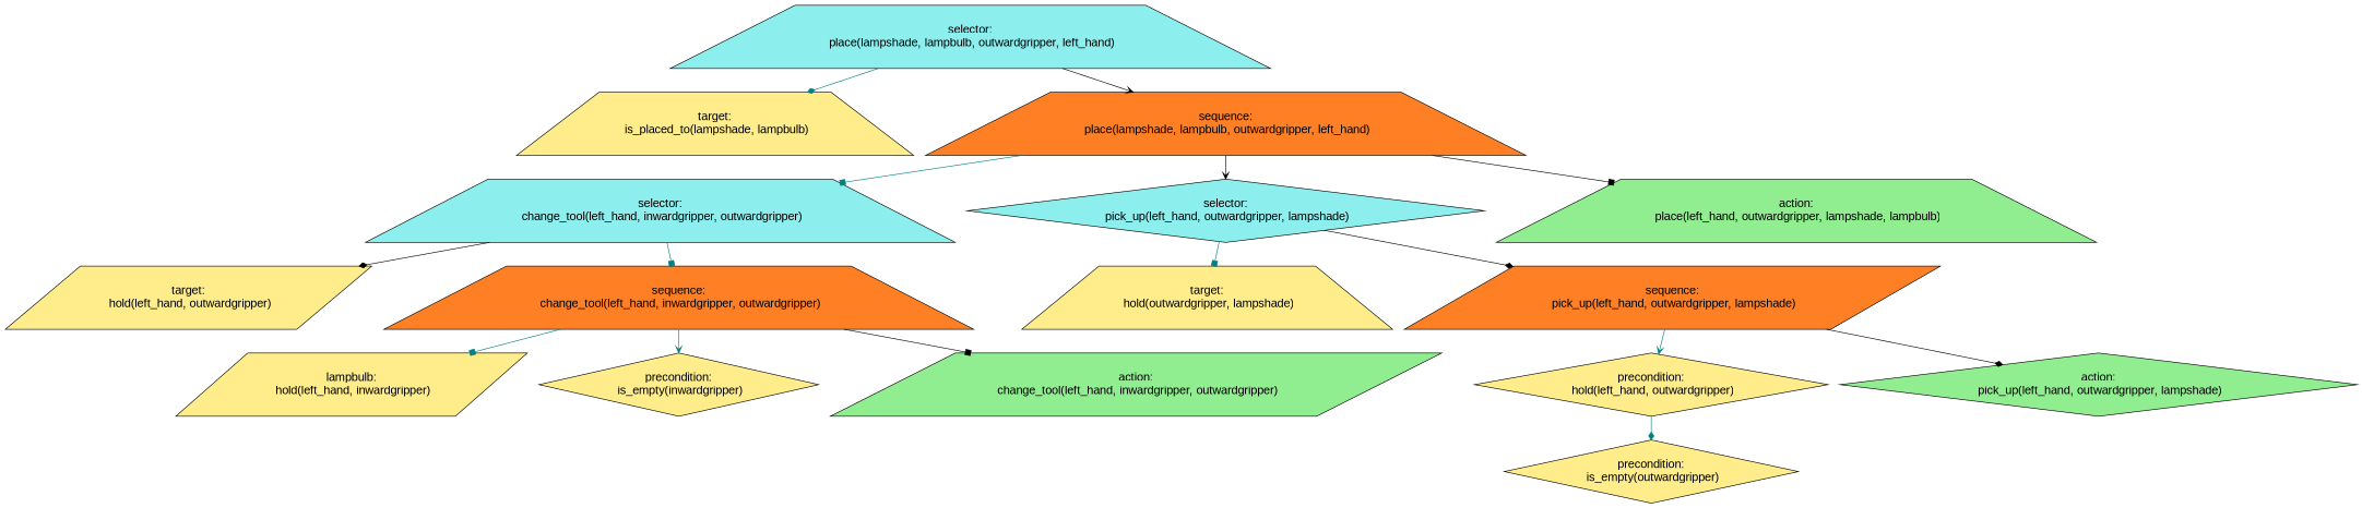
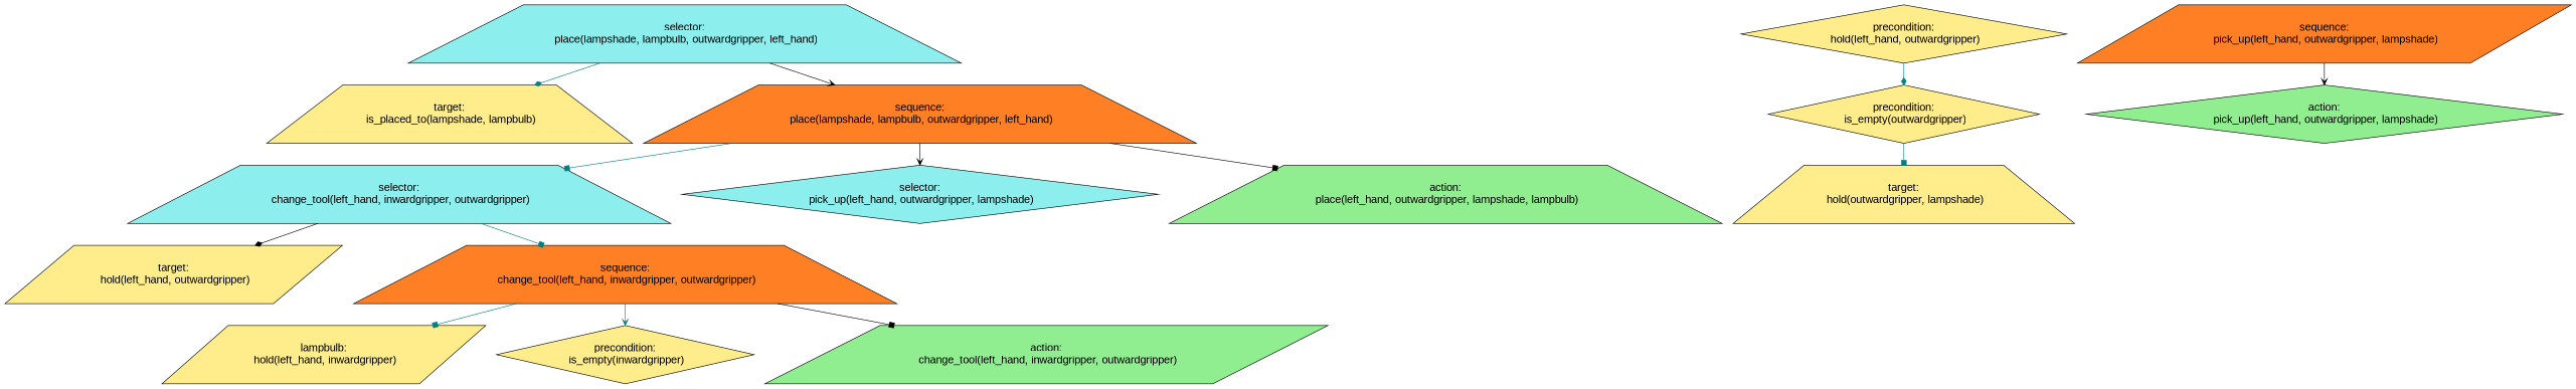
  digraph {
    fontname="Liberation Sans"
    ordering=out
    node [fillcolor=lightgoldenrod1 fontcolor=black fontname="Liberation Sans" fontsize=18 shape=trapezium style=filled]
    edge [arrowhead=box color=teal fontname="Liberation Sans"]
    n1 [fillcolor=darkslategray2 label="selector:\n place(lampshade, lampbulb, outwardgripper, left_hand)"]
    n2 [label="target:\n is_placed_to(lampshade, lampbulb)"]
    n3 [fillcolor=chocolate1 label="sequence:\n place(lampshade, lampbulb, outwardgripper, left_hand)"]
    n4 [fillcolor=darkslategray2 label="selector:\n change_tool(left_hand, inwardgripper, outwardgripper)"]
    n5 [fillcolor=darkslategray2 label="selector:\n pick_up(left_hand, outwardgripper, lampshade)" shape=diamond]
    n6 [fillcolor=lightgreen label="action:\n place(left_hand, outwardgripper, lampshade, lampbulb)"]
    n7 [label="target:\n hold(left_hand, outwardgripper)" shape=parallelogram]
    n8 [fillcolor=chocolate1 label="sequence:\n change_tool(left_hand, inwardgripper, outwardgripper)"]
    n9 [label="target:\n hold(outwardgripper, lampshade)"]
    n10 [fillcolor=chocolate1 label="sequence:\n pick_up(left_hand, outwardgripper, lampshade)" shape=parallelogram]
    n11 [label="lampbulb:\n hold(left_hand, inwardgripper)" shape=parallelogram]
    n12 [label="precondition:\n is_empty(inwardgripper)" shape=diamond]
    n13 [fillcolor=lightgreen label="action:\n change_tool(left_hand, inwardgripper, outwardgripper)" shape=parallelogram]
    n14 [label="precondition:\n hold(left_hand, outwardgripper)" shape=diamond]
    n15 [fillcolor=lightgreen label="action:\n pick_up(left_hand, outwardgripper, lampshade)" shape=diamond]
    n16 [label="precondition:\n is_empty(outwardgripper)" shape=diamond]
    n1 -> n2 [arrowhead=diamond]
    n1 -> n3 [arrowhead=vee color=black]
    n3 -> n4
    n3 -> n5 [arrowhead=vee color=black]
    n3 -> n6 [color=black]
    n4 -> n7 [arrowhead=diamond color=black]
    n4 -> n8
-   n5 -> n9
-   n5 -> n10 [arrowhead=diamond color=black]
+   n16 -> n9
    n8 -> n11
    n8 -> n12 [arrowhead=vee]
    n8 -> n13 [color=black]
-   n10 -> n14 [arrowhead=vee]
-   n10 -> n15 [arrowhead=diamond color=black]
+   n10 -> n15 [arrowhead=vee color=black]
    n14 -> n16 [arrowhead=diamond]
  }
